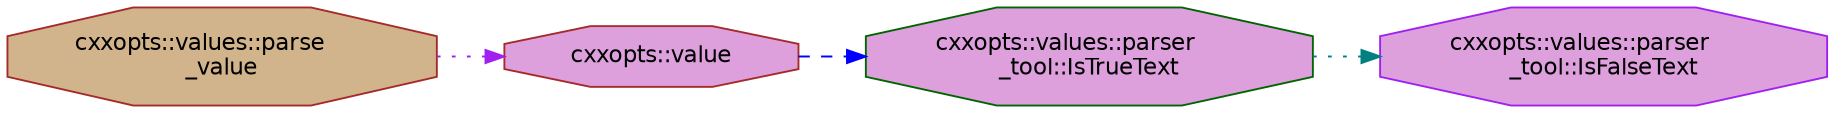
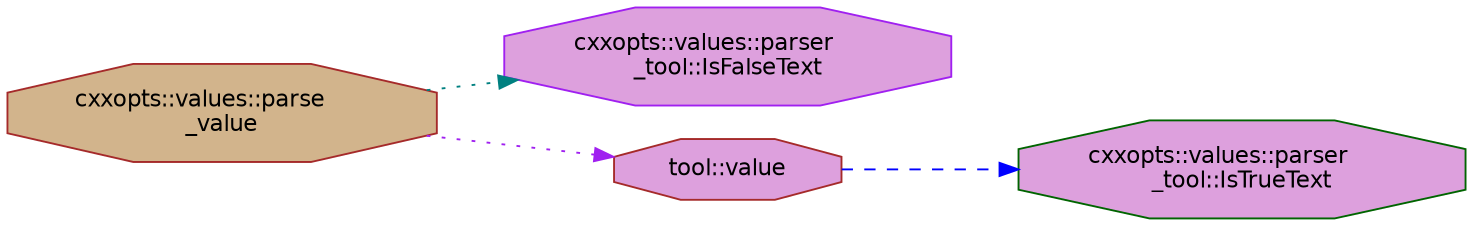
  digraph {
    rankdir=LR
    node [color=brown fillcolor=plum fontname=Helvetica fontsize=12 shape=octagon style=filled]
    edge [fontname=Helvetica fontsize=12 labelfontname=Helvetica labelfontsize=12 style=dotted]
    n1 [fillcolor=tan fontcolor=black height=0.2 label="cxxopts::values::parse\l_value" width=0.4]
    n2 [color=purple height=0.2 label="cxxopts::values::parser\l_tool::IsFalseText" width=0.4]
-   n3 [height=0.2 label="cxxopts::value" width=0.4]
+   n3 [height=0.2 label="tool::value" width=0.4]
    n4 [color=darkgreen height=0.2 label="cxxopts::values::parser\l_tool::IsTrueText" width=0.4]
-   n4 -> n2 [color=teal]
+   n1 -> n2 [color=teal]
    n1 -> n3 [color=purple]
    n3 -> n4 [color=blue style=dashed]
  }
